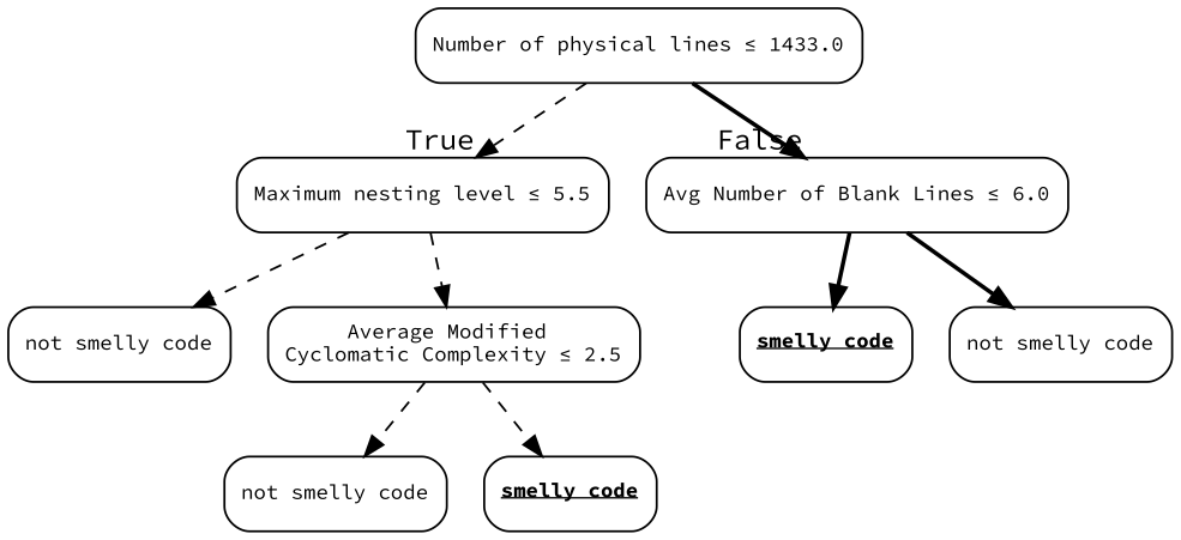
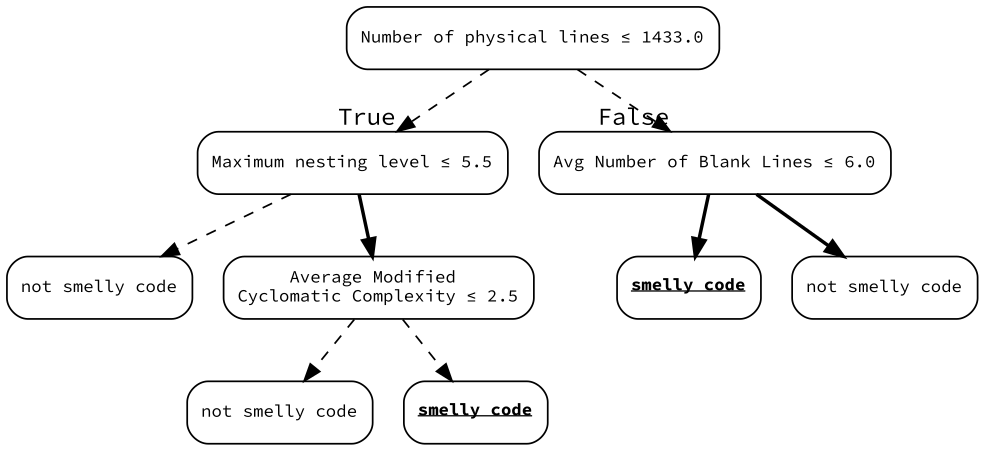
  digraph {
    fontname="Source Code Pro"
    node [color=black fontname="Source Code Pro" fontsize=10 shape=box style=rounded]
    edge [fontname="Source Code Pro" style=dashed]
    n1 [label=<Number of physical lines &le; 1433.0> width=0.5]
    n2 [label=<Maximum nesting level &le; 5.5> width=0.5]
    n3 [label=<Avg Number of Blank Lines &le; 6.0> width=0.5]
    n4 [label=<not smelly code> width=0.5]
    n5 [label=<Average Modified <br/>Cyclomatic Complexity &le; 2.5> width=0.5]
    n6 [label=<<u><b>smelly code</b></u>> width=0.5]
    n7 [label=<not smelly code> width=0.5]
    n8 [label=<not smelly code> width=0.5]
    n9 [label=<<u><b>smelly code</b></u>> width=0.5]
    n1 -> n2 [headlabel=True labelangle=45 labeldistance=2.5]
-   n1 -> n3 [headlabel=False labelangle=-45 labeldistance=2.5 style=bold]
+   n1 -> n3 [headlabel=False labelangle=-45 labeldistance=2.5]
    n2 -> n4
-   n2 -> n5
+   n2 -> n5 [style=bold]
    n3 -> n6 [style=bold]
    n3 -> n7 [style=bold]
    n5 -> n8
    n5 -> n9
  }
